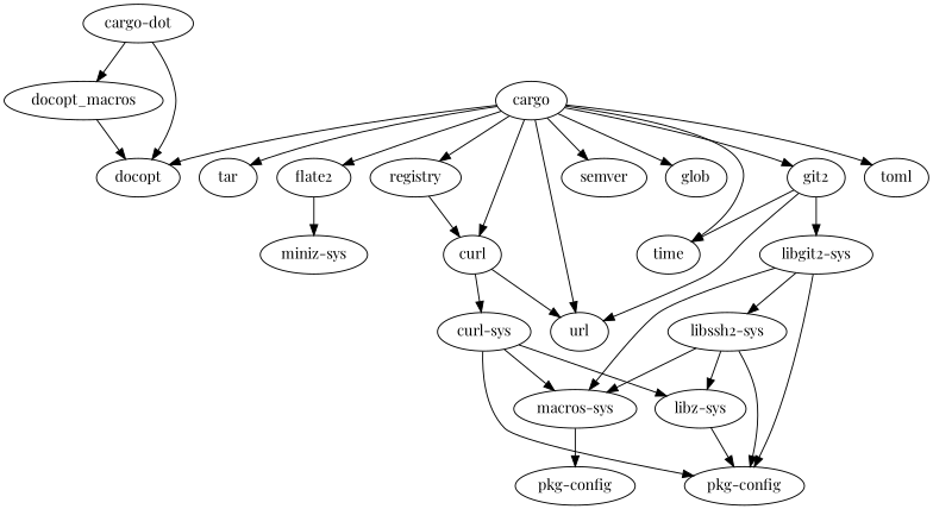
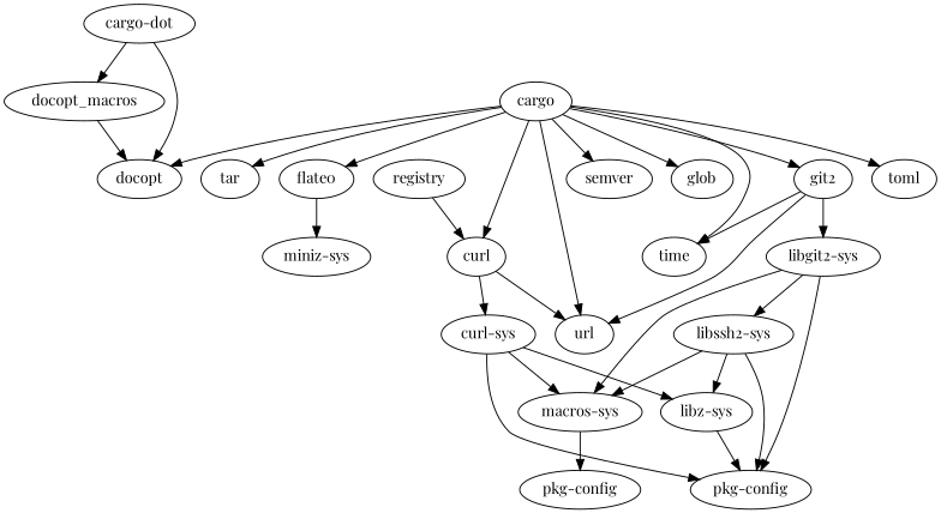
  digraph {
    fontname="Playfair Display"
    node [fontname="Playfair Display"]
    edge [fontname="Playfair Display"]
    n1 [label="cargo-dot"]
    n2 [label=docopt_macros]
    n3 [label=docopt]
    n4 [label=cargo]
    n5 [label=tar]
-   n6 [label=flate2]
+   n6 [label=flate0]
    n7 [label=registry]
    n8 [label=curl]
    n9 [label=url]
    n10 [label=semver]
    n11 [label=glob]
    n12 [label=time]
    n13 [label=git2]
    n14 [label=toml]
    n15 [label="miniz-sys"]
    n16 [label="pkg-config"]
    n17 [label="curl-sys"]
    n18 [label="macros-sys"]
    n19 [label="pkg-config"]
    n20 [label="libz-sys"]
    n21 [label="libgit2-sys"]
    n22 [label="libssh2-sys"]
    n1 -> n2
    n1 -> n3
    n2 -> n3
    n4 -> n3
    n4 -> n5
    n4 -> n6
-   n4 -> n7
    n4 -> n8
    n4 -> n9
    n4 -> n10
    n4 -> n11
    n4 -> n12
    n4 -> n13
    n4 -> n14
    n6 -> n15
    n7 -> n8
    n8 -> n9
    n8 -> n17
    n13 -> n9
    n13 -> n12
    n13 -> n21
    n17 -> n18
    n17 -> n19
    n17 -> n20
    n18 -> n16
    n20 -> n19
    n21 -> n18
    n21 -> n19
    n21 -> n22
    n22 -> n18
    n22 -> n19
    n22 -> n20
  }
